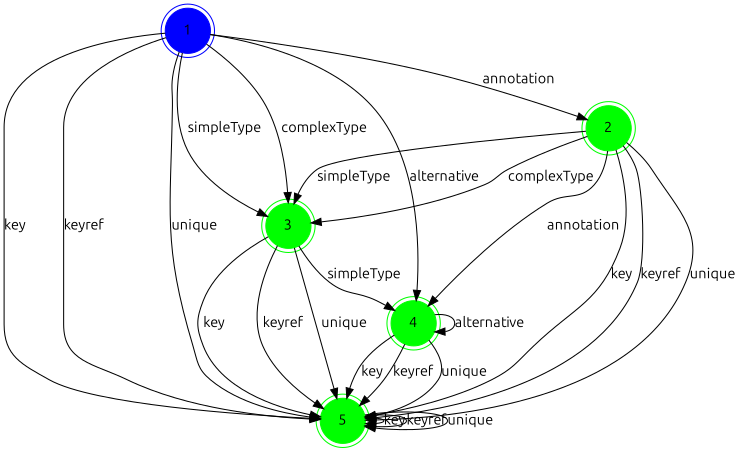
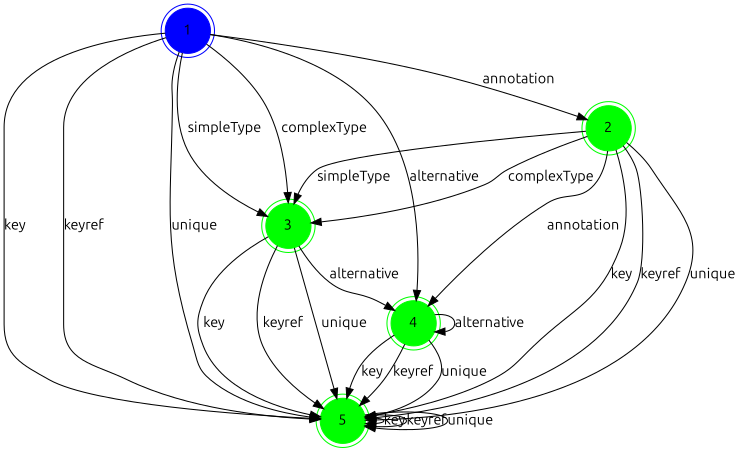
  digraph {
    fontname=Ubuntu
    mindist=2.0
    node [color=green fontname=Ubuntu shape=doublecircle style=filled]
    edge [fontname=Ubuntu]
    1 [color=blue]
    3
    4
    2
    5
    1 -> 3 [label=complexType]
    1 -> 3 [label=simpleType]
    1 -> 4 [label=alternative]
    1 -> 2 [label=annotation]
    1 -> 5 [label=key]
    1 -> 5 [label=keyref]
    1 -> 5 [label=unique]
-   3 -> 4 [label=simpleType]
+   3 -> 4 [label=alternative]
    3 -> 5 [label=key]
    3 -> 5 [label=keyref]
    3 -> 5 [label=unique]
    4 -> 4 [label=alternative]
    4 -> 5 [label=key]
    4 -> 5 [label=keyref]
    4 -> 5 [label=unique]
    2 -> 3 [label=complexType]
    2 -> 3 [label=simpleType]
    2 -> 4 [label=annotation]
    2 -> 5 [label=key]
    2 -> 5 [label=keyref]
    2 -> 5 [label=unique]
    5 -> 5 [label=key]
    5 -> 5 [label=keyref]
    5 -> 5 [label=unique]
  }
